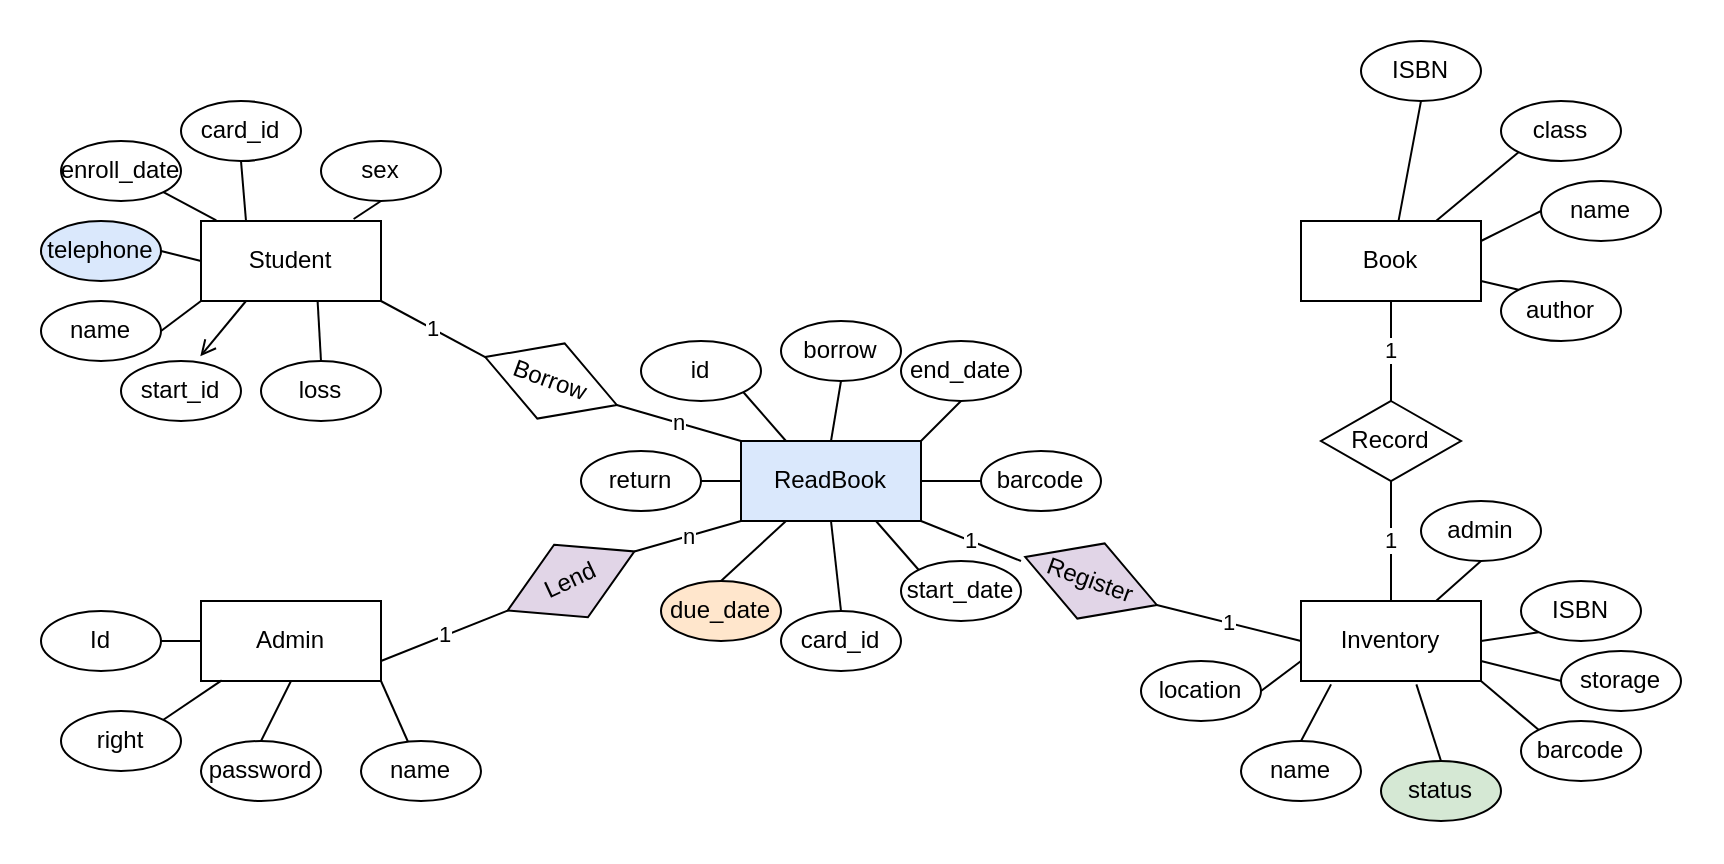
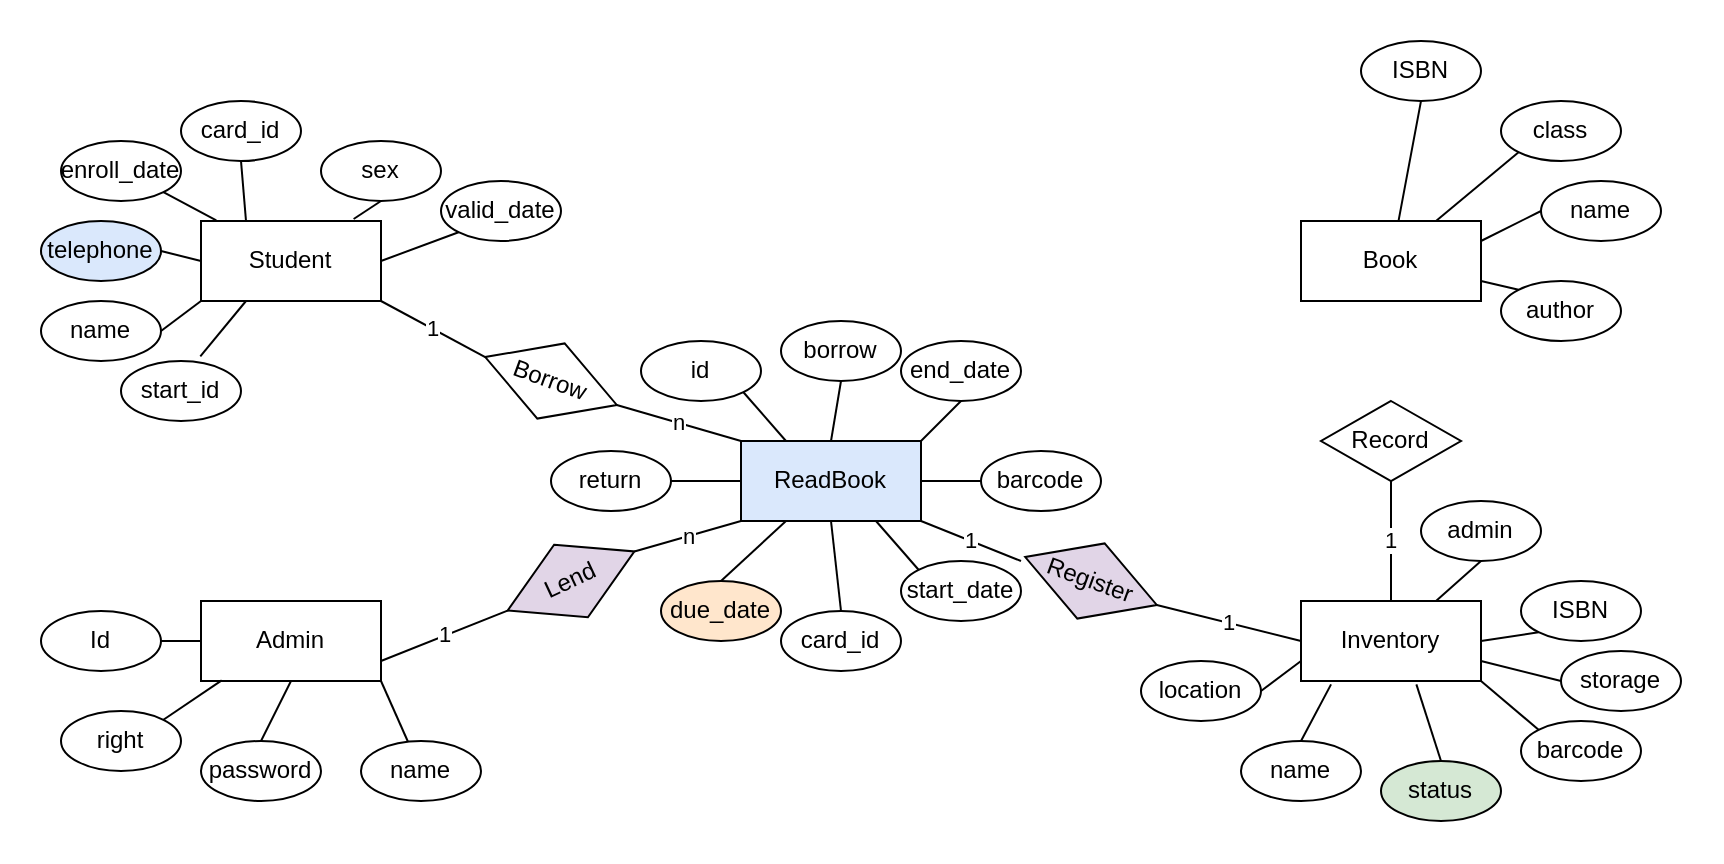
  <mxCell id="0" />
  <mxCell id="1" parent="0" />
  <mxCell id="2" value="ReadBook" style="rounded=0;whiteSpace=wrap;html=1;fillColor=#dae8fc;" parent="1" vertex="1"><mxGeometry x="370" y="220" width="90" height="40" as="geometry" /></mxCell>
  <mxCell id="3" value="Student" style="rounded=0;whiteSpace=wrap;html=1;" vertex="1" parent="1"><mxGeometry x="100" y="110" width="90" height="40" as="geometry" /></mxCell>
  <mxCell id="4" value="Admin" style="rounded=0;whiteSpace=wrap;html=1;" vertex="1" parent="1"><mxGeometry x="100" y="300" width="90" height="40" as="geometry" /></mxCell>
  <mxCell id="5" value="Inventory" style="rounded=0;whiteSpace=wrap;html=1;" vertex="1" parent="1"><mxGeometry x="650" y="300" width="90" height="40" as="geometry" /></mxCell>
  <mxCell id="6" value="Book" style="rounded=0;whiteSpace=wrap;html=1;" vertex="1" parent="1"><mxGeometry x="650" y="110" width="90" height="40" as="geometry" /></mxCell>
  <mxCell id="7" value="Register" style="rhombus;whiteSpace=wrap;html=1;rotation=20;fillColor=#e1d5e7;" vertex="1" parent="1"><mxGeometry x="510" y="270" width="70" height="40" as="geometry" /></mxCell>
  <mxCell id="8" value="1" style="endArrow=none;html=1;rounded=0;exitX=1;exitY=1;exitDx=0;exitDy=0;" edge="1" parent="1" source="2"><mxGeometry width="50" height="50" relative="1" as="geometry"><mxPoint x="450" y="310" as="sourcePoint" /><mxPoint x="510" y="280" as="targetPoint" /></mxGeometry></mxCell>
  <mxCell id="9" value="1" style="endArrow=none;html=1;rounded=0;exitX=0;exitY=0.5;exitDx=0;exitDy=0;entryX=1;entryY=0.5;entryDx=0;entryDy=0;" edge="1" parent="1" source="5" target="7"><mxGeometry width="50" height="50" relative="1" as="geometry"><mxPoint x="520" y="390" as="sourcePoint" /><mxPoint x="580" y="300" as="targetPoint" /></mxGeometry></mxCell>
  <mxCell id="10" value="Record" style="rhombus;whiteSpace=wrap;html=1;rotation=0;" vertex="1" parent="1"><mxGeometry x="660" y="200" width="70" height="40" as="geometry" /></mxCell>
- <mxCell id="11" value="1" style="endArrow=none;html=1;rounded=0;entryX=0.5;entryY=1;entryDx=0;entryDy=0;exitX=0.5;exitY=0;exitDx=0;exitDy=0;" edge="1" parent="1" source="10" target="6"><mxGeometry width="50" height="50" relative="1" as="geometry"><mxPoint x="690" y="200" as="sourcePoint" /><mxPoint x="740" y="150" as="targetPoint" /></mxGeometry></mxCell>
  <mxCell id="12" value="1" style="endArrow=none;html=1;rounded=0;exitX=0.5;exitY=0;exitDx=0;exitDy=0;" edge="1" parent="1" source="5" target="10"><mxGeometry width="50" height="50" relative="1" as="geometry"><mxPoint x="680" y="290" as="sourcePoint" /><mxPoint x="730" y="240" as="targetPoint" /></mxGeometry></mxCell>
  <mxCell id="13" value="Borrow" style="rhombus;whiteSpace=wrap;html=1;rotation=20;" vertex="1" parent="1"><mxGeometry x="240" y="170" width="70" height="40" as="geometry" /></mxCell>
  <mxCell id="14" value="Lend" style="rhombus;whiteSpace=wrap;html=1;rotation=-25;fillColor=#e1d5e7;" vertex="1" parent="1"><mxGeometry x="250" y="270" width="70" height="40" as="geometry" /></mxCell>
  <mxCell id="15" value="n" style="endArrow=none;html=1;rounded=0;entryX=0;entryY=1;entryDx=0;entryDy=0;exitX=1;exitY=0.5;exitDx=0;exitDy=0;" edge="1" parent="1" source="14" target="2"><mxGeometry width="50" height="50" relative="1" as="geometry"><mxPoint x="350" y="340" as="sourcePoint" /><mxPoint x="400" y="290" as="targetPoint" /></mxGeometry></mxCell>
  <mxCell id="16" value="1" style="endArrow=none;html=1;rounded=0;entryX=0;entryY=0.5;entryDx=0;entryDy=0;exitX=1;exitY=0.75;exitDx=0;exitDy=0;" edge="1" parent="1" source="4" target="14"><mxGeometry width="50" height="50" relative="1" as="geometry"><mxPoint x="200" y="420" as="sourcePoint" /><mxPoint x="250" y="370" as="targetPoint" /></mxGeometry></mxCell>
  <mxCell id="17" value="n" style="endArrow=none;html=1;rounded=0;entryX=0;entryY=0;entryDx=0;entryDy=0;exitX=1;exitY=0.5;exitDx=0;exitDy=0;" edge="1" parent="1" source="13" target="2"><mxGeometry width="50" height="50" relative="1" as="geometry"><mxPoint x="310" y="200" as="sourcePoint" /><mxPoint x="350" y="30" as="targetPoint" /></mxGeometry></mxCell>
  <mxCell id="18" value="1" style="endArrow=none;html=1;rounded=0;exitX=0;exitY=0.5;exitDx=0;exitDy=0;entryX=1;entryY=1;entryDx=0;entryDy=0;" edge="1" parent="1" source="13" target="3"><mxGeometry width="50" height="50" relative="1" as="geometry"><mxPoint x="240" y="100" as="sourcePoint" /><mxPoint x="290" y="50" as="targetPoint" /></mxGeometry></mxCell>
  <mxCell id="19" value="Id" style="ellipse;whiteSpace=wrap;html=1;" vertex="1" parent="1"><mxGeometry y="305" width="60" height="30" as="geometry" x="20" /></mxCell>
  <mxCell id="20" value="name" style="ellipse;whiteSpace=wrap;html=1;" vertex="1" parent="1"><mxGeometry x="180" y="370" width="60" height="30" as="geometry" /></mxCell>
  <mxCell id="21" value="password" style="ellipse;whiteSpace=wrap;html=1;" vertex="1" parent="1"><mxGeometry x="100" y="370" width="60" height="30" as="geometry" /></mxCell>
  <mxCell id="22" value="right" style="ellipse;whiteSpace=wrap;html=1;" vertex="1" parent="1"><mxGeometry x="30" y="355" width="60" height="30" as="geometry" /></mxCell>
  <mxCell id="23" value="name" style="ellipse;whiteSpace=wrap;html=1;" vertex="1" parent="1"><mxGeometry x="770" y="90" width="60" height="30" as="geometry" /></mxCell>
  <mxCell id="24" value="class" style="ellipse;whiteSpace=wrap;html=1;" vertex="1" parent="1"><mxGeometry x="750" y="50" width="60" height="30" as="geometry" /></mxCell>
  <mxCell id="25" value="author" style="ellipse;whiteSpace=wrap;html=1;" vertex="1" parent="1"><mxGeometry x="750" y="140" width="60" height="30" as="geometry" /></mxCell>
  <mxCell id="26" value="ISBN" style="ellipse;whiteSpace=wrap;html=1;" vertex="1" parent="1"><mxGeometry x="680" y="20" width="60" height="30" as="geometry" /></mxCell>
  <mxCell id="27" value="sex" style="ellipse;whiteSpace=wrap;html=1;" vertex="1" parent="1"><mxGeometry x="160" y="70" width="60" height="30" as="geometry" /></mxCell>
  <mxCell id="28" value="name" style="ellipse;whiteSpace=wrap;html=1;" vertex="1" parent="1"><mxGeometry y="150" width="60" height="30" as="geometry" x="20" /></mxCell>
  <mxCell id="29" value="start_id" style="ellipse;whiteSpace=wrap;html=1;" vertex="1" parent="1"><mxGeometry x="60" y="180" width="60" height="30" as="geometry" /></mxCell>
  <mxCell id="30" value="card_id" style="ellipse;whiteSpace=wrap;html=1;" vertex="1" parent="1"><mxGeometry x="90" y="50" width="60" height="30" as="geometry" /></mxCell>
  <mxCell id="31" value="telephone" style="ellipse;whiteSpace=wrap;html=1;fillColor=#dae8fc;" vertex="1" parent="1"><mxGeometry y="110" width="60" height="30" as="geometry" x="20" /></mxCell>
- <mxCell id="32" value="loss" style="ellipse;whiteSpace=wrap;html=1;" vertex="1" parent="1"><mxGeometry x="130" y="180" width="60" height="30" as="geometry" /></mxCell>
+ <mxCell id="33" value="valid_date" style="ellipse;whiteSpace=wrap;html=1;" vertex="1" parent="1"><mxGeometry x="220" y="90" width="60" height="30" as="geometry" /></mxCell>
  <mxCell id="34" value="enroll_date" style="ellipse;whiteSpace=wrap;html=1;" vertex="1" parent="1"><mxGeometry x="30" y="70" width="60" height="30" as="geometry" /></mxCell>
  <mxCell id="35" value="barcode" style="ellipse;whiteSpace=wrap;html=1;" vertex="1" parent="1"><mxGeometry x="760" y="360" width="60" height="30" as="geometry" /></mxCell>
  <mxCell id="36" value="location" style="ellipse;whiteSpace=wrap;html=1;" vertex="1" parent="1"><mxGeometry x="570" y="330" width="60" height="30" as="geometry" /></mxCell>
  <mxCell id="37" value="name" style="ellipse;whiteSpace=wrap;html=1;" vertex="1" parent="1"><mxGeometry x="620" y="370" width="60" height="30" as="geometry" /></mxCell>
  <mxCell id="38" value="storage" style="ellipse;whiteSpace=wrap;html=1;" vertex="1" parent="1"><mxGeometry x="780" y="325" width="60" height="30" as="geometry" /></mxCell>
  <mxCell id="39" value="ISBN" style="ellipse;whiteSpace=wrap;html=1;" vertex="1" parent="1"><mxGeometry x="760" y="290" width="60" height="30" as="geometry" /></mxCell>
  <mxCell id="40" value="status" style="ellipse;whiteSpace=wrap;html=1;fillColor=#d5e8d4;" vertex="1" parent="1"><mxGeometry x="690" y="380" width="60" height="30" as="geometry" /></mxCell>
  <mxCell id="41" value="admin" style="ellipse;whiteSpace=wrap;html=1;" vertex="1" parent="1"><mxGeometry x="710" y="250" width="60" height="30" as="geometry" /></mxCell>
  <mxCell id="42" value="barcode" style="ellipse;whiteSpace=wrap;html=1;" vertex="1" parent="1"><mxGeometry x="490" y="225" width="60" height="30" as="geometry" /></mxCell>
  <mxCell id="43" value="id" style="ellipse;whiteSpace=wrap;html=1;" vertex="1" parent="1"><mxGeometry x="320" y="170" width="60" height="30" as="geometry" /></mxCell>
  <mxCell id="44" value="borrow" style="ellipse;whiteSpace=wrap;html=1;" vertex="1" parent="1"><mxGeometry x="390" y="160" width="60" height="30" as="geometry" /></mxCell>
  <mxCell id="45" value="start_date" style="ellipse;whiteSpace=wrap;html=1;" vertex="1" parent="1"><mxGeometry x="450" y="280" width="60" height="30" as="geometry" /></mxCell>
  <mxCell id="46" value="card_id" style="ellipse;whiteSpace=wrap;html=1;" vertex="1" parent="1"><mxGeometry x="390" y="305" width="60" height="30" as="geometry" /></mxCell>
  <mxCell id="47" value="end_date" style="ellipse;whiteSpace=wrap;html=1;" vertex="1" parent="1"><mxGeometry x="450" y="170" width="60" height="30" as="geometry" /></mxCell>
  <mxCell id="48" value="due_date" style="ellipse;whiteSpace=wrap;html=1;fillColor=#ffe6cc;" vertex="1" parent="1"><mxGeometry x="330" y="290" width="60" height="30" as="geometry" /></mxCell>
- <mxCell id="49" value="return" style="ellipse;whiteSpace=wrap;html=1;" vertex="1" parent="1"><mxGeometry x="290" y="225" width="60" height="30" as="geometry" /></mxCell>
+ <mxCell id="49" value="return" style="ellipse;whiteSpace=wrap;html=1;" vertex="1" parent="1"><mxGeometry x="275" y="225" width="60" height="30" as="geometry" /></mxCell>
  <mxCell id="50" value="" style="endArrow=none;html=1;rounded=0;entryX=0.5;entryY=1;entryDx=0;entryDy=0;exitX=0.5;exitY=0;exitDx=0;exitDy=0;" edge="1" parent="1" source="2" target="44"><mxGeometry width="50" height="50" relative="1" as="geometry"><mxPoint x="410" y="200" as="sourcePoint" /><mxPoint x="460" y="150" as="targetPoint" /></mxGeometry></mxCell>
  <mxCell id="51" value="" style="endArrow=none;html=1;rounded=0;" edge="1" parent="1"><mxGeometry width="50" height="50" relative="1" as="geometry"><mxPoint x="460" y="220" as="sourcePoint" /><mxPoint x="480" y="200" as="targetPoint" /></mxGeometry></mxCell>
  <mxCell id="52" value="" style="endArrow=none;html=1;rounded=0;entryX=0;entryY=0.5;entryDx=0;entryDy=0;exitX=1;exitY=0.5;exitDx=0;exitDy=0;" edge="1" parent="1" source="2" target="42"><mxGeometry width="50" height="50" relative="1" as="geometry"><mxPoint x="480" y="380" as="sourcePoint" /><mxPoint x="530" y="330" as="targetPoint" /></mxGeometry></mxCell>
  <mxCell id="53" value="" style="endArrow=none;html=1;rounded=0;entryX=0;entryY=0;entryDx=0;entryDy=0;exitX=0.75;exitY=1;exitDx=0;exitDy=0;" edge="1" parent="1" source="2" target="45"><mxGeometry width="50" height="50" relative="1" as="geometry"><mxPoint x="410" y="200" as="sourcePoint" /><mxPoint x="460" y="150" as="targetPoint" /></mxGeometry></mxCell>
  <mxCell id="54" value="" style="endArrow=none;html=1;rounded=0;exitX=0.5;exitY=1;exitDx=0;exitDy=0;entryX=0.5;entryY=0;entryDx=0;entryDy=0;" edge="1" parent="1" source="2" target="46"><mxGeometry width="50" height="50" relative="1" as="geometry"><mxPoint x="410" y="200" as="sourcePoint" /><mxPoint x="420" y="300" as="targetPoint" /></mxGeometry></mxCell>
  <mxCell id="55" value="" style="endArrow=none;html=1;rounded=0;entryX=0.25;entryY=1;entryDx=0;entryDy=0;exitX=0.5;exitY=0;exitDx=0;exitDy=0;" edge="1" parent="1" source="48" target="2"><mxGeometry width="50" height="50" relative="1" as="geometry"><mxPoint x="380" y="470" as="sourcePoint" /><mxPoint x="430" y="420" as="targetPoint" /></mxGeometry></mxCell>
  <mxCell id="56" value="" style="endArrow=none;html=1;rounded=0;entryX=0;entryY=0.5;entryDx=0;entryDy=0;exitX=1;exitY=0.5;exitDx=0;exitDy=0;" edge="1" parent="1" source="49" target="2"><mxGeometry width="50" height="50" relative="1" as="geometry"><mxPoint x="310" y="460" as="sourcePoint" /><mxPoint x="360" y="410" as="targetPoint" /></mxGeometry></mxCell>
  <mxCell id="57" value="" style="endArrow=none;html=1;rounded=0;entryX=1;entryY=1;entryDx=0;entryDy=0;exitX=0.25;exitY=0;exitDx=0;exitDy=0;" edge="1" parent="1" source="2" target="43"><mxGeometry width="50" height="50" relative="1" as="geometry"><mxPoint x="350" y="450" as="sourcePoint" /><mxPoint x="400" y="400" as="targetPoint" /></mxGeometry></mxCell>
  <mxCell id="58" value="" style="endArrow=none;html=1;rounded=0;exitX=0.25;exitY=0;exitDx=0;exitDy=0;entryX=0.5;entryY=1;entryDx=0;entryDy=0;" edge="1" parent="1" source="3" target="30"><mxGeometry width="50" height="50" relative="1" as="geometry"><mxPoint x="80" y="130" as="sourcePoint" /><mxPoint x="130" y="80" as="targetPoint" /></mxGeometry></mxCell>
  <mxCell id="59" value="" style="endArrow=none;html=1;rounded=0;entryX=0.5;entryY=1;entryDx=0;entryDy=0;exitX=0.848;exitY=-0.025;exitDx=0;exitDy=0;exitPerimeter=0;" edge="1" parent="1" source="3" target="27"><mxGeometry width="50" height="50" relative="1" as="geometry"><mxPoint x="150" y="20" as="sourcePoint" /><mxPoint x="200" y="-30" as="targetPoint" /></mxGeometry></mxCell>
+ <mxCell id="60" value="" style="endArrow=none;html=1;rounded=0;exitX=1;exitY=0.5;exitDx=0;exitDy=0;entryX=0;entryY=1;entryDx=0;entryDy=0;" edge="1" parent="1" source="3" target="33"><mxGeometry width="50" height="50" relative="1" as="geometry"><mxPoint x="180" y="160" as="sourcePoint" /><mxPoint x="230" y="110" as="targetPoint" /></mxGeometry></mxCell>
  <mxCell id="61" value="" style="endArrow=none;html=1;rounded=0;entryX=0.085;entryY=-0.008;entryDx=0;entryDy=0;entryPerimeter=0;exitX=1;exitY=1;exitDx=0;exitDy=0;" edge="1" parent="1" source="34" target="3"><mxGeometry width="50" height="50" relative="1" as="geometry"><mxPoint x="170" y="40" as="sourcePoint" /><mxPoint x="220" y="-10" as="targetPoint" /></mxGeometry></mxCell>
- <mxCell id="62" value="" style="endArrow=open;html=1;rounded=0;entryX=0.661;entryY=-0.078;entryDx=0;entryDy=0;entryPerimeter=0;exitX=0.25;exitY=1;exitDx=0;exitDy=0;" edge="1" parent="1" source="3" target="29"><mxGeometry width="50" height="50" relative="1" as="geometry"><mxPoint x="120" y="140" as="sourcePoint" /><mxPoint x="230" y="0" as="targetPoint" /></mxGeometry></mxCell>
- <mxCell id="63" value="" style="endArrow=none;html=1;rounded=0;entryX=0.5;entryY=0;entryDx=0;entryDy=0;exitX=0.648;exitY=1.008;exitDx=0;exitDy=0;exitPerimeter=0;" edge="1" parent="1" source="3" target="32"><mxGeometry width="50" height="50" relative="1" as="geometry"><mxPoint x="190" y="60" as="sourcePoint" /><mxPoint x="240" y="10" as="targetPoint" /></mxGeometry></mxCell>
+ <mxCell id="62" value="" style="endArrow=none;html=1;rounded=0;entryX=0.661;entryY=-0.078;entryDx=0;entryDy=0;entryPerimeter=0;exitX=0.25;exitY=1;exitDx=0;exitDy=0;" edge="1" parent="1" source="3" target="29"><mxGeometry width="50" height="50" relative="1" as="geometry"><mxPoint x="120" y="140" as="sourcePoint" /><mxPoint x="230" y="0" as="targetPoint" /></mxGeometry></mxCell>
  <mxCell id="64" value="" style="endArrow=none;html=1;rounded=0;entryX=0;entryY=0.5;entryDx=0;entryDy=0;" edge="1" parent="1" target="3"><mxGeometry width="50" height="50" relative="1" as="geometry"><mxPoint x="80" y="125" as="sourcePoint" /><mxPoint x="230" y="0" as="targetPoint" /></mxGeometry></mxCell>
  <mxCell id="65" value="" style="endArrow=none;html=1;rounded=0;entryX=0;entryY=1;entryDx=0;entryDy=0;exitX=1;exitY=0.5;exitDx=0;exitDy=0;" edge="1" parent="1" source="28" target="3"><mxGeometry width="50" height="50" relative="1" as="geometry"><mxPoint x="190" y="60" as="sourcePoint" /><mxPoint x="240" y="10" as="targetPoint" /></mxGeometry></mxCell>
  <mxCell id="66" value="" style="endArrow=none;html=1;rounded=0;entryX=1;entryY=1;entryDx=0;entryDy=0;" edge="1" parent="1" source="20" target="4"><mxGeometry width="50" height="50" relative="1" as="geometry"><mxPoint x="320" y="435" as="sourcePoint" /><mxPoint x="370" y="385" as="targetPoint" /></mxGeometry></mxCell>
  <mxCell id="67" value="" style="endArrow=none;html=1;rounded=0;entryX=0.5;entryY=1;entryDx=0;entryDy=0;exitX=0.5;exitY=0;exitDx=0;exitDy=0;" edge="1" parent="1" source="21" target="4"><mxGeometry width="50" height="50" relative="1" as="geometry"><mxPoint x="330" y="445" as="sourcePoint" /><mxPoint x="380" y="395" as="targetPoint" /></mxGeometry></mxCell>
  <mxCell id="68" value="" style="endArrow=none;html=1;rounded=0;entryX=0.115;entryY=0.992;entryDx=0;entryDy=0;entryPerimeter=0;exitX=1;exitY=0;exitDx=0;exitDy=0;" edge="1" parent="1" source="22" target="4"><mxGeometry width="50" height="50" relative="1" as="geometry"><mxPoint x="340" y="455" as="sourcePoint" /><mxPoint x="390" y="405" as="targetPoint" /></mxGeometry></mxCell>
  <mxCell id="69" value="" style="endArrow=none;html=1;rounded=0;entryX=0;entryY=0.5;entryDx=0;entryDy=0;exitX=1;exitY=0.5;exitDx=0;exitDy=0;" edge="1" parent="1" source="19" target="4"><mxGeometry width="50" height="50" relative="1" as="geometry"><mxPoint x="350" y="465" as="sourcePoint" /><mxPoint x="400" y="415" as="targetPoint" /></mxGeometry></mxCell>
  <mxCell id="70" value="" style="endArrow=none;html=1;rounded=0;entryX=0.5;entryY=1;entryDx=0;entryDy=0;exitX=0.75;exitY=0;exitDx=0;exitDy=0;" edge="1" parent="1" source="5" target="41"><mxGeometry width="50" height="50" relative="1" as="geometry"><mxPoint x="380" y="495" as="sourcePoint" /><mxPoint x="430" y="445" as="targetPoint" /></mxGeometry></mxCell>
  <mxCell id="71" value="" style="endArrow=none;html=1;rounded=0;entryX=0;entryY=1;entryDx=0;entryDy=0;exitX=1;exitY=0.5;exitDx=0;exitDy=0;" edge="1" parent="1" source="5" target="39"><mxGeometry width="50" height="50" relative="1" as="geometry"><mxPoint x="390" y="505" as="sourcePoint" /><mxPoint x="440" y="455" as="targetPoint" /></mxGeometry></mxCell>
  <mxCell id="72" value="" style="endArrow=none;html=1;rounded=0;entryX=0;entryY=0.5;entryDx=0;entryDy=0;exitX=1;exitY=0.75;exitDx=0;exitDy=0;" edge="1" parent="1" source="5" target="38"><mxGeometry width="50" height="50" relative="1" as="geometry"><mxPoint x="400" y="515" as="sourcePoint" /><mxPoint x="450" y="465" as="targetPoint" /></mxGeometry></mxCell>
  <mxCell id="73" value="" style="endArrow=none;html=1;rounded=0;entryX=1;entryY=1;entryDx=0;entryDy=0;exitX=0;exitY=0;exitDx=0;exitDy=0;" edge="1" parent="1" source="35" target="5"><mxGeometry width="50" height="50" relative="1" as="geometry"><mxPoint x="410" y="525" as="sourcePoint" /><mxPoint x="460" y="475" as="targetPoint" /></mxGeometry></mxCell>
  <mxCell id="74" value="" style="endArrow=none;html=1;rounded=0;entryX=0.641;entryY=1.042;entryDx=0;entryDy=0;entryPerimeter=0;exitX=0.5;exitY=0;exitDx=0;exitDy=0;" edge="1" parent="1" source="40" target="5"><mxGeometry width="50" height="50" relative="1" as="geometry"><mxPoint x="420" y="535" as="sourcePoint" /><mxPoint x="470" y="485" as="targetPoint" /></mxGeometry></mxCell>
  <mxCell id="75" value="" style="endArrow=none;html=1;rounded=0;entryX=0;entryY=0.75;entryDx=0;entryDy=0;exitX=1;exitY=0.5;exitDx=0;exitDy=0;" edge="1" parent="1" source="36" target="5"><mxGeometry width="50" height="50" relative="1" as="geometry"><mxPoint x="430" y="545" as="sourcePoint" /><mxPoint x="480" y="495" as="targetPoint" /></mxGeometry></mxCell>
  <mxCell id="76" value="" style="endArrow=none;html=1;rounded=0;entryX=0.167;entryY=1.042;entryDx=0;entryDy=0;entryPerimeter=0;exitX=0.5;exitY=0;exitDx=0;exitDy=0;" edge="1" parent="1" source="37" target="5"><mxGeometry width="50" height="50" relative="1" as="geometry"><mxPoint x="440" y="555" as="sourcePoint" /><mxPoint x="490" y="505" as="targetPoint" /></mxGeometry></mxCell>
  <mxCell id="77" value="" style="endArrow=none;html=1;rounded=0;entryX=0;entryY=0;entryDx=0;entryDy=0;exitX=1;exitY=0.75;exitDx=0;exitDy=0;" edge="1" parent="1" source="6" target="25"><mxGeometry width="50" height="50" relative="1" as="geometry"><mxPoint x="700" y="-20" as="sourcePoint" /><mxPoint x="750" y="-70" as="targetPoint" /></mxGeometry></mxCell>
  <mxCell id="78" value="" style="endArrow=none;html=1;rounded=0;entryX=0;entryY=0.5;entryDx=0;entryDy=0;exitX=1;exitY=0.25;exitDx=0;exitDy=0;" edge="1" parent="1" source="6" target="23"><mxGeometry width="50" height="50" relative="1" as="geometry"><mxPoint x="710" y="-10" as="sourcePoint" /><mxPoint x="760" y="-60" as="targetPoint" /></mxGeometry></mxCell>
  <mxCell id="79" value="" style="endArrow=none;html=1;rounded=0;entryX=0;entryY=1;entryDx=0;entryDy=0;exitX=0.75;exitY=0;exitDx=0;exitDy=0;" edge="1" parent="1" source="6" target="24"><mxGeometry width="50" height="50" relative="1" as="geometry"><mxPoint x="720" y="0" as="sourcePoint" /><mxPoint x="770" y="-50" as="targetPoint" /></mxGeometry></mxCell>
  <mxCell id="80" value="" style="endArrow=none;html=1;rounded=0;entryX=0.5;entryY=1;entryDx=0;entryDy=0;" edge="1" parent="1" source="6" target="26"><mxGeometry width="50" height="50" relative="1" as="geometry"><mxPoint x="730" y="10" as="sourcePoint" /><mxPoint x="780" y="-40" as="targetPoint" /></mxGeometry></mxCell>
